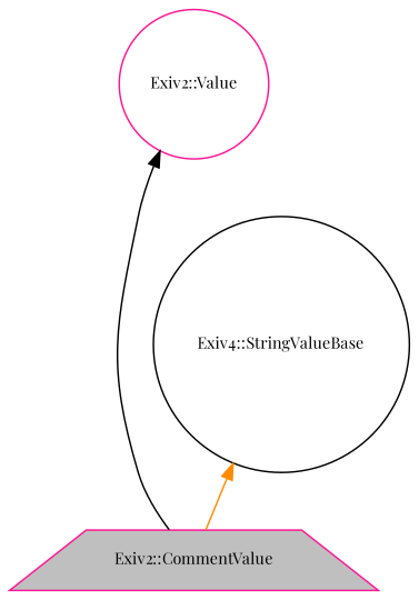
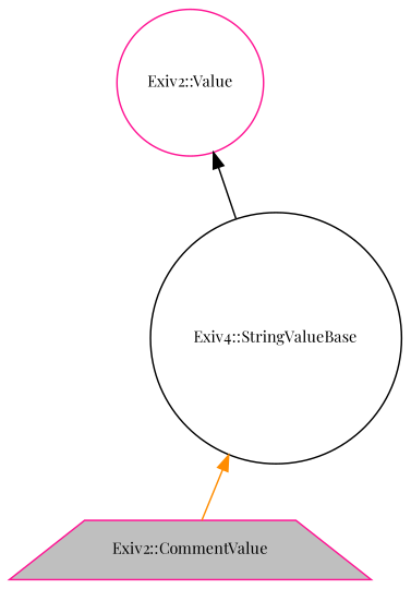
  digraph {
    fontname="Playfair Display"
    node [color=deeppink fillcolor=white fontname="Playfair Display" fontsize=10 shape=circle style=filled]
    edge [dir=back fontname="Playfair Display" fontsize=10 labelfontname=FreeSans labelfontsize=10 style=solid]
    n1 [fillcolor=grey75 fontcolor=black height=0.2 label="Exiv2::CommentValue" shape=trapezium width=0.4]
    n2 [color=black height=0.2 label="Exiv4::StringValueBase" width=0.4]
    n3 [height=0.2 label="Exiv2::Value" width=0.4]
    n2 -> n1 [color=darkorange]
-   n3 -> n1 [color=black]
+   n3 -> n2 [color=black]
  }
